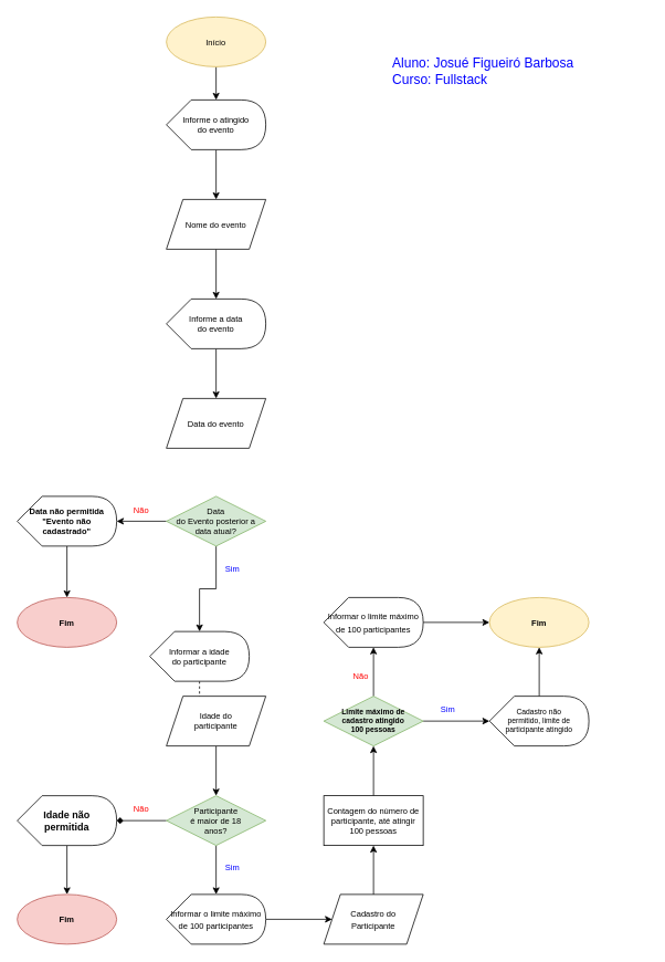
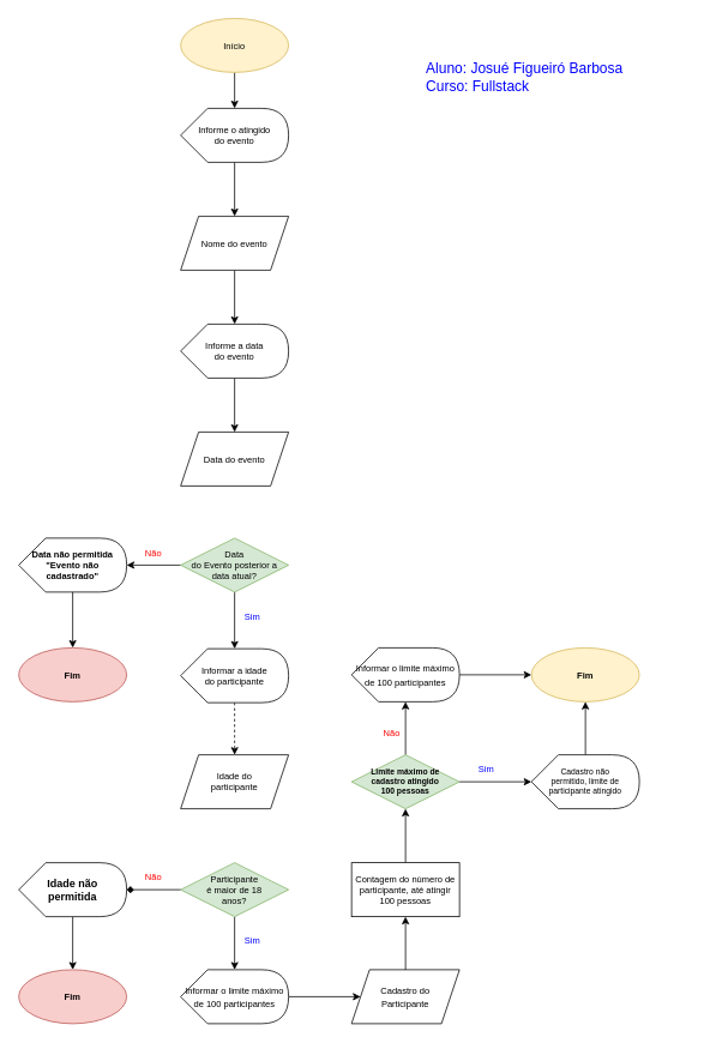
  <mxCell id="0" />
  <mxCell id="1" parent="0" />
  <mxCell id="2" value="" style="edgeStyle=orthogonalEdgeStyle;rounded=0;orthogonalLoop=1;jettySize=auto;html=1;fontSize=10;" edge="1" parent="1" source="3" target="7"><mxGeometry relative="1" as="geometry" /></mxCell>
  <mxCell id="3" value="&lt;div style=&quot;font-size: 10px&quot;&gt;&lt;font style=&quot;font-size: 10px&quot;&gt;Informe o atingido &lt;br&gt;&lt;/font&gt;&lt;/div&gt;&lt;div style=&quot;font-size: 10px&quot;&gt;&lt;font style=&quot;font-size: 10px&quot;&gt;do evento&lt;/font&gt;&lt;/div&gt;" style="shape=display;whiteSpace=wrap;html=1;" vertex="1" parent="1"><mxGeometry x="200" y="120" width="120" height="60" as="geometry" /></mxCell>
  <mxCell id="4" value="" style="edgeStyle=orthogonalEdgeStyle;rounded=0;orthogonalLoop=1;jettySize=auto;html=1;fontSize=10;" edge="1" parent="1" source="5" target="3"><mxGeometry relative="1" as="geometry" /></mxCell>
  <mxCell id="5" value="&lt;font style=&quot;font-size: 10px&quot;&gt;Início&lt;/font&gt;" style="ellipse;whiteSpace=wrap;html=1;fillColor=#fff2cc;strokeColor=#d6b656;" vertex="1" parent="1"><mxGeometry x="200" y="20" width="120" height="60" as="geometry" /></mxCell>
  <mxCell id="6" value="" style="edgeStyle=orthogonalEdgeStyle;rounded=0;orthogonalLoop=1;jettySize=auto;html=1;fontSize=10;" edge="1" parent="1" source="7" target="12"><mxGeometry relative="1" as="geometry" /></mxCell>
  <mxCell id="7" value="&lt;font style=&quot;font-size: 10px&quot;&gt;Nome do evento&lt;/font&gt;" style="shape=parallelogram;perimeter=parallelogramPerimeter;whiteSpace=wrap;html=1;fixedSize=1;" vertex="1" parent="1"><mxGeometry x="200" y="240" width="120" height="60" as="geometry" /></mxCell>
  <mxCell id="8" value="" style="edgeStyle=orthogonalEdgeStyle;rounded=0;orthogonalLoop=1;jettySize=auto;html=1;fontSize=10;" edge="1" parent="1" source="10" target="26"><mxGeometry relative="1" as="geometry" /></mxCell>
  <mxCell id="9" value="" style="edgeStyle=orthogonalEdgeStyle;rounded=0;orthogonalLoop=1;jettySize=auto;html=1;fontSize=10;" edge="1" parent="1" source="10" target="15"><mxGeometry relative="1" as="geometry" /></mxCell>
  <mxCell id="10" value="&lt;div style=&quot;font-size: 10px&quot;&gt;&lt;font style=&quot;font-size: 10px&quot;&gt;Data&lt;/font&gt;&lt;/div&gt;&lt;div style=&quot;font-size: 10px&quot;&gt;&lt;font style=&quot;font-size: 10px&quot;&gt; do Evento posterior a &lt;br&gt;&lt;/font&gt;&lt;/div&gt;&lt;div style=&quot;font-size: 10px&quot;&gt;&lt;font style=&quot;font-size: 10px&quot;&gt;data atual?&lt;br&gt;&lt;/font&gt;&lt;/div&gt;" style="rhombus;whiteSpace=wrap;html=1;fillColor=#d5e8d4;strokeColor=#82b366;" vertex="1" parent="1"><mxGeometry x="200" y="598" width="120" height="60" as="geometry" /></mxCell>
  <mxCell id="11" value="" style="edgeStyle=orthogonalEdgeStyle;rounded=0;orthogonalLoop=1;jettySize=auto;html=1;fontSize=10;" edge="1" parent="1" source="12" target="13"><mxGeometry relative="1" as="geometry" /></mxCell>
  <mxCell id="12" value="&lt;div style=&quot;font-size: 10px&quot;&gt;&lt;font style=&quot;font-size: 10px&quot;&gt;Informe a data &lt;br&gt;&lt;/font&gt;&lt;/div&gt;&lt;div style=&quot;font-size: 10px&quot;&gt;&lt;font style=&quot;font-size: 10px&quot;&gt;do evento&lt;/font&gt;&lt;/div&gt;" style="shape=display;whiteSpace=wrap;html=1;" vertex="1" parent="1"><mxGeometry x="200" y="360" width="120" height="60" as="geometry" /></mxCell>
  <mxCell id="13" value="&lt;font style=&quot;font-size: 10px&quot;&gt;Data do evento&lt;/font&gt;" style="shape=parallelogram;perimeter=parallelogramPerimeter;whiteSpace=wrap;html=1;fixedSize=1;" vertex="1" parent="1"><mxGeometry x="200" y="480" width="120" height="60" as="geometry" /></mxCell>
  <mxCell id="14" value="" style="edgeStyle=orthogonalEdgeStyle;rounded=0;orthogonalLoop=1;jettySize=auto;html=1;fontSize=10;dashed=1;" edge="1" parent="1" source="15" target="17"><mxGeometry relative="1" as="geometry" /></mxCell>
- <mxCell id="15" value="&lt;div style=&quot;font-size: 10px&quot;&gt;&lt;font style=&quot;font-size: 10px&quot;&gt;Informar a idade &lt;br&gt;&lt;/font&gt;&lt;/div&gt;&lt;div style=&quot;font-size: 10px&quot;&gt;&lt;font style=&quot;font-size: 10px&quot;&gt;do participante&lt;/font&gt;&lt;/div&gt;" style="shape=display;whiteSpace=wrap;html=1;" vertex="1" parent="1"><mxGeometry x="180" y="761" width="120" height="60" as="geometry" /></mxCell>
- <mxCell id="16" value="" style="edgeStyle=orthogonalEdgeStyle;rounded=0;orthogonalLoop=1;jettySize=auto;html=1;fontSize=10;" edge="1" parent="1" source="17" target="20"><mxGeometry relative="1" as="geometry" /></mxCell>
+ <mxCell id="15" value="&lt;div style=&quot;font-size: 10px&quot;&gt;&lt;font style=&quot;font-size: 10px&quot;&gt;Informar a idade &lt;br&gt;&lt;/font&gt;&lt;/div&gt;&lt;div style=&quot;font-size: 10px&quot;&gt;&lt;font style=&quot;font-size: 10px&quot;&gt;do participante&lt;/font&gt;&lt;/div&gt;" style="shape=display;whiteSpace=wrap;html=1;" vertex="1" parent="1"><mxGeometry x="200" y="721" width="120" height="60" as="geometry" /></mxCell>
  <mxCell id="17" value="&lt;div style=&quot;font-size: 10px&quot;&gt;&lt;font style=&quot;font-size: 10px&quot;&gt;Idade do &lt;br&gt;&lt;/font&gt;&lt;/div&gt;&lt;div style=&quot;font-size: 10px&quot;&gt;&lt;font style=&quot;font-size: 10px&quot;&gt;participante&lt;/font&gt;&lt;/div&gt;" style="shape=parallelogram;perimeter=parallelogramPerimeter;whiteSpace=wrap;html=1;fixedSize=1;" vertex="1" parent="1"><mxGeometry x="200" y="839" width="120" height="60" as="geometry" /></mxCell>
  <mxCell id="18" value="" style="edgeStyle=orthogonalEdgeStyle;rounded=0;orthogonalLoop=1;jettySize=auto;html=1;fontSize=10;" edge="1" parent="1" source="20" target="22"><mxGeometry relative="1" as="geometry" /></mxCell>
  <mxCell id="19" value="" style="edgeStyle=orthogonalEdgeStyle;rounded=0;orthogonalLoop=1;jettySize=auto;html=1;fontSize=10;endArrow=diamond;" edge="1" parent="1" source="20" target="31"><mxGeometry relative="1" as="geometry" /></mxCell>
  <mxCell id="20" value="&lt;div style=&quot;font-size: 10px&quot;&gt;&lt;font style=&quot;font-size: 10px&quot;&gt;Participante &lt;br&gt;&lt;/font&gt;&lt;/div&gt;&lt;div style=&quot;font-size: 10px&quot;&gt;&lt;font style=&quot;font-size: 10px&quot;&gt;é maior de 18 &lt;br&gt;&lt;/font&gt;&lt;/div&gt;&lt;div style=&quot;font-size: 10px&quot;&gt;&lt;font style=&quot;font-size: 10px&quot;&gt;anos?&lt;/font&gt;&lt;/div&gt;" style="rhombus;whiteSpace=wrap;html=1;fillColor=#d5e8d4;strokeColor=#82b366;" vertex="1" parent="1"><mxGeometry x="200" y="959" width="120" height="60" as="geometry" /></mxCell>
  <mxCell id="21" value="" style="edgeStyle=orthogonalEdgeStyle;rounded=0;orthogonalLoop=1;jettySize=auto;html=1;fontSize=10;" edge="1" parent="1" source="22" target="36"><mxGeometry relative="1" as="geometry" /></mxCell>
  <mxCell id="22" value="&lt;font style=&quot;font-size: 10px&quot;&gt;Informar o limite máximo de 100 participantes&lt;/font&gt;" style="shape=display;whiteSpace=wrap;html=1;" vertex="1" parent="1"><mxGeometry x="200" y="1078" width="120" height="60" as="geometry" /></mxCell>
  <mxCell id="23" value="" style="edgeStyle=orthogonalEdgeStyle;rounded=0;orthogonalLoop=1;jettySize=auto;html=1;fontSize=10;" edge="1" parent="1" source="24" target="44"><mxGeometry relative="1" as="geometry" /></mxCell>
  <mxCell id="24" value="&lt;div style=&quot;font-size: 9px&quot; align=&quot;center&quot;&gt;&lt;font style=&quot;font-size: 9px&quot;&gt;Cadastro não &lt;br&gt;&lt;/font&gt;&lt;/div&gt;&lt;div style=&quot;font-size: 9px&quot; align=&quot;center&quot;&gt;&lt;font style=&quot;font-size: 9px&quot;&gt;permitido, limite de&lt;/font&gt;&lt;/div&gt;&lt;div style=&quot;font-size: 9px&quot; align=&quot;center&quot;&gt;&lt;font style=&quot;font-size: 9px&quot;&gt;participante atingido&lt;/font&gt;&lt;/div&gt;" style="shape=display;whiteSpace=wrap;html=1;align=center;" vertex="1" parent="1"><mxGeometry x="590" y="839" width="120" height="60" as="geometry" /></mxCell>
  <mxCell id="25" value="" style="edgeStyle=orthogonalEdgeStyle;rounded=0;orthogonalLoop=1;jettySize=auto;html=1;fontSize=10;" edge="1" parent="1" source="26" target="27"><mxGeometry relative="1" as="geometry" /></mxCell>
  <mxCell id="26" value="&lt;div style=&quot;font-size: 10px&quot;&gt;&lt;b&gt;&lt;font style=&quot;font-size: 10px&quot;&gt;Data não permitida &lt;br&gt;&lt;/font&gt;&lt;/b&gt;&lt;/div&gt;&lt;div style=&quot;font-size: 10px&quot;&gt;&lt;b&gt;&lt;font style=&quot;font-size: 10px&quot;&gt;&quot;Evento não cadastrado&quot;&lt;br&gt;&lt;/font&gt;&lt;/b&gt;&lt;/div&gt;" style="shape=display;whiteSpace=wrap;html=1;" vertex="1" parent="1"><mxGeometry x="20" y="598" width="120" height="60" as="geometry" /></mxCell>
  <mxCell id="27" value="&lt;div style=&quot;font-size: 10px&quot;&gt;&lt;b&gt;&lt;font style=&quot;font-size: 10px&quot;&gt;Fim&lt;/font&gt;&lt;/b&gt;&lt;/div&gt;" style="ellipse;whiteSpace=wrap;html=1;fillColor=#f8cecc;strokeColor=#b85450;" vertex="1" parent="1"><mxGeometry x="20" y="720" width="120" height="60" as="geometry" /></mxCell>
  <mxCell id="28" value="&lt;font color=&quot;#FF0000&quot;&gt;Não&lt;/font&gt;" style="text;html=1;strokeColor=none;fillColor=none;align=center;verticalAlign=middle;whiteSpace=wrap;rounded=0;fontSize=10;" vertex="1" parent="1"><mxGeometry x="140" y="600" width="60" height="30" as="geometry" /></mxCell>
  <mxCell id="29" value="&lt;font color=&quot;#0000FF&quot;&gt;Sim&lt;/font&gt;" style="text;html=1;strokeColor=none;fillColor=none;align=center;verticalAlign=middle;whiteSpace=wrap;rounded=0;fontSize=10;" vertex="1" parent="1"><mxGeometry x="250" y="670" width="60" height="30" as="geometry" /></mxCell>
  <mxCell id="30" value="" style="edgeStyle=orthogonalEdgeStyle;rounded=0;orthogonalLoop=1;jettySize=auto;html=1;fontSize=10;" edge="1" parent="1" source="31" target="32"><mxGeometry relative="1" as="geometry" /></mxCell>
  <mxCell id="31" value="&lt;div&gt;&lt;b&gt;Idade não&lt;/b&gt;&lt;/div&gt;&lt;div&gt;&lt;b&gt;permitida&lt;br&gt;&lt;/b&gt;&lt;/div&gt;" style="shape=display;whiteSpace=wrap;html=1;" vertex="1" parent="1"><mxGeometry x="20" y="959" width="120" height="60" as="geometry" /></mxCell>
  <mxCell id="32" value="&lt;div style=&quot;font-size: 10px&quot;&gt;&lt;b&gt;&lt;font style=&quot;font-size: 10px&quot;&gt;Fim&lt;/font&gt;&lt;/b&gt;&lt;/div&gt;" style="ellipse;whiteSpace=wrap;html=1;fillColor=#f8cecc;strokeColor=#b85450;" vertex="1" parent="1"><mxGeometry x="20" y="1078" width="120" height="60" as="geometry" /></mxCell>
  <mxCell id="33" value="&lt;font color=&quot;#FF0000&quot;&gt;Não&lt;/font&gt;" style="text;html=1;strokeColor=none;fillColor=none;align=center;verticalAlign=middle;whiteSpace=wrap;rounded=0;fontSize=10;" vertex="1" parent="1"><mxGeometry x="140" y="959" width="60" height="30" as="geometry" /></mxCell>
  <mxCell id="34" value="&lt;font color=&quot;#0000FF&quot;&gt;Sim&lt;/font&gt;" style="text;html=1;strokeColor=none;fillColor=none;align=center;verticalAlign=middle;whiteSpace=wrap;rounded=0;fontSize=10;" vertex="1" parent="1"><mxGeometry x="250" y="1030" width="60" height="30" as="geometry" /></mxCell>
  <mxCell id="35" value="" style="edgeStyle=orthogonalEdgeStyle;rounded=0;orthogonalLoop=1;jettySize=auto;html=1;fontSize=10;" edge="1" parent="1" source="36" target="38"><mxGeometry relative="1" as="geometry" /></mxCell>
  <mxCell id="36" value="&lt;div&gt;&lt;font style=&quot;font-size: 10px&quot;&gt;Cadastro do &lt;br&gt;&lt;/font&gt;&lt;/div&gt;&lt;div&gt;&lt;font style=&quot;font-size: 10px&quot;&gt;Participante&lt;/font&gt;&lt;/div&gt;" style="shape=parallelogram;perimeter=parallelogramPerimeter;whiteSpace=wrap;html=1;fixedSize=1;" vertex="1" parent="1"><mxGeometry x="390" y="1078" width="120" height="60" as="geometry" /></mxCell>
  <mxCell id="37" value="" style="edgeStyle=orthogonalEdgeStyle;rounded=0;orthogonalLoop=1;jettySize=auto;html=1;fontSize=10;" edge="1" parent="1" source="38" target="41"><mxGeometry relative="1" as="geometry" /></mxCell>
  <mxCell id="38" value="Contagem do número de participante, até atingir 100 pessoas" style="rounded=0;whiteSpace=wrap;html=1;fontSize=10;" vertex="1" parent="1"><mxGeometry x="390" y="959" width="120" height="60" as="geometry" /></mxCell>
  <mxCell id="39" value="" style="edgeStyle=orthogonalEdgeStyle;rounded=0;orthogonalLoop=1;jettySize=auto;html=1;fontSize=10;" edge="1" parent="1" source="41" target="43"><mxGeometry relative="1" as="geometry" /></mxCell>
  <mxCell id="40" value="" style="edgeStyle=orthogonalEdgeStyle;rounded=0;orthogonalLoop=1;jettySize=auto;html=1;fontSize=10;" edge="1" parent="1" source="41" target="24"><mxGeometry relative="1" as="geometry" /></mxCell>
  <mxCell id="41" value="&lt;div style=&quot;font-size: 9px&quot;&gt;&lt;font style=&quot;font-size: 9px&quot;&gt;&lt;b&gt;&lt;font style=&quot;font-size: 9px&quot;&gt;Limite máximo de &lt;br&gt;&lt;/font&gt;&lt;/b&gt;&lt;/font&gt;&lt;/div&gt;&lt;div style=&quot;font-size: 9px&quot;&gt;&lt;font style=&quot;font-size: 9px&quot;&gt;&lt;b&gt;&lt;font style=&quot;font-size: 9px&quot;&gt;cadastro atingido&lt;/font&gt;&lt;/b&gt;&lt;/font&gt;&lt;/div&gt;&lt;div style=&quot;font-size: 9px&quot;&gt;&lt;font style=&quot;font-size: 9px&quot;&gt;&lt;b&gt;&lt;font style=&quot;font-size: 9px&quot;&gt;100 pessoas&lt;br&gt;&lt;/font&gt;&lt;/b&gt;&lt;/font&gt;&lt;/div&gt;" style="rhombus;whiteSpace=wrap;html=1;fillColor=#d5e8d4;strokeColor=#82b366;" vertex="1" parent="1"><mxGeometry x="390" y="839" width="120" height="60" as="geometry" /></mxCell>
  <mxCell id="42" value="" style="edgeStyle=orthogonalEdgeStyle;rounded=0;orthogonalLoop=1;jettySize=auto;html=1;fontSize=10;" edge="1" parent="1" source="43" target="44"><mxGeometry relative="1" as="geometry" /></mxCell>
  <mxCell id="43" value="&lt;font style=&quot;font-size: 10px&quot;&gt;Informar o limite máximo de 100 participantes&lt;/font&gt;" style="shape=display;whiteSpace=wrap;html=1;" vertex="1" parent="1"><mxGeometry x="390" y="720" width="120" height="60" as="geometry" /></mxCell>
  <mxCell id="44" value="&lt;div style=&quot;font-size: 10px&quot;&gt;&lt;b&gt;&lt;font style=&quot;font-size: 10px&quot;&gt;Fim&lt;/font&gt;&lt;/b&gt;&lt;/div&gt;" style="ellipse;whiteSpace=wrap;html=1;fillColor=#fff2cc;strokeColor=#d6b656;" vertex="1" parent="1"><mxGeometry x="590" y="720" width="120" height="60" as="geometry" /></mxCell>
  <mxCell id="45" value="&lt;font color=&quot;#FF0000&quot;&gt;Não&lt;/font&gt;" style="text;html=1;strokeColor=none;fillColor=none;align=center;verticalAlign=middle;whiteSpace=wrap;rounded=0;fontSize=10;" vertex="1" parent="1"><mxGeometry x="405" y="800" width="60" height="30" as="geometry" /></mxCell>
  <mxCell id="46" value="&lt;font color=&quot;#0000FF&quot;&gt;Sim&lt;/font&gt;" style="text;html=1;strokeColor=none;fillColor=none;align=center;verticalAlign=middle;whiteSpace=wrap;rounded=0;fontSize=10;" vertex="1" parent="1"><mxGeometry x="510" y="839" width="60" height="30" as="geometry" /></mxCell>
  <mxCell id="47" value="&lt;div&gt;&lt;font style=&quot;font-size: 16px&quot;&gt;Aluno: Josué Figueiró Barbosa &lt;br&gt;&lt;/font&gt;&lt;/div&gt;&lt;div align=&quot;left&quot;&gt;&lt;font style=&quot;font-size: 16px&quot;&gt;Curso: Fullstack&lt;br&gt;&lt;/font&gt;&lt;/div&gt;" style="text;html=1;strokeColor=none;fillColor=none;align=center;verticalAlign=middle;whiteSpace=wrap;rounded=0;fontSize=9;fontColor=#0000FF;" vertex="1" parent="1"><mxGeometry x="385" y="30" width="395" height="110" as="geometry" /></mxCell>
